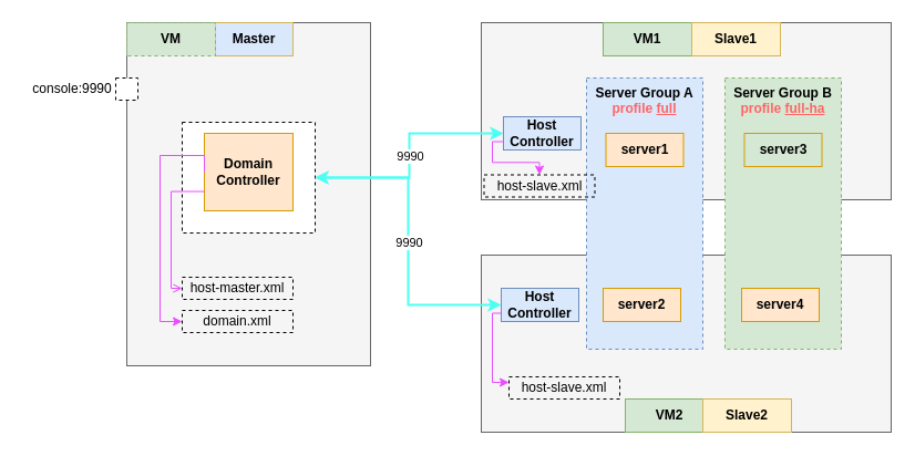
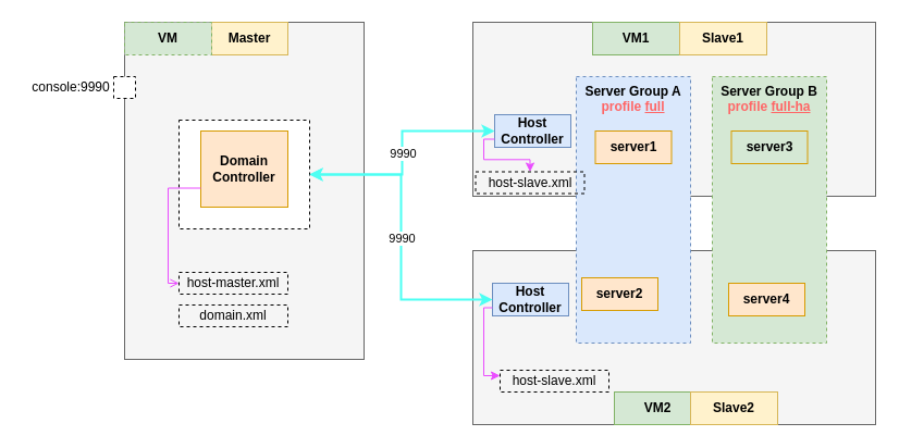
  <mxCell id="0" />
  <mxCell id="1" parent="0" />
  <mxCell id="2" value="" style="rounded=0;whiteSpace=wrap;html=1;fillColor=#f5f5f5;fontColor=#333333;strokeColor=#666666;verticalAlign=bottom;" parent="1" vertex="1"><mxGeometry x="114" y="20" width="220" height="310" as="geometry" /></mxCell>
  <mxCell id="3" value="" style="rounded=0;whiteSpace=wrap;html=1;fillColor=#f5f5f5;fontColor=#333333;strokeColor=#666666;" parent="1" vertex="1"><mxGeometry x="434" y="230" width="370" height="160" as="geometry" /></mxCell>
- <mxCell id="4" value="Master" style="rounded=0;whiteSpace=wrap;html=1;fillColor=#dae8fc;strokeColor=#d6b656;fontStyle=1;" parent="1" vertex="1"><mxGeometry x="194" y="20" width="70" height="30" as="geometry" /></mxCell>
+ <mxCell id="4" value="Master" style="rounded=0;whiteSpace=wrap;html=1;fillColor=#fff2cc;strokeColor=#d6b656;fontStyle=1" parent="1" vertex="1"><mxGeometry x="194" y="20" width="70" height="30" as="geometry" /></mxCell>
  <mxCell id="5" value="" style="rounded=0;whiteSpace=wrap;html=1;fillColor=#f5f5f5;fontColor=#333333;strokeColor=#666666;" parent="1" vertex="1"><mxGeometry x="434" y="20" width="370" height="160" as="geometry" /></mxCell>
  <mxCell id="6" value="VM1" style="rounded=0;whiteSpace=wrap;html=1;fillColor=#d5e8d4;strokeColor=#82b366;fontStyle=1" parent="1" vertex="1"><mxGeometry x="544" y="20" width="80" height="30" as="geometry" /></mxCell>
  <mxCell id="7" value="Slave1" style="rounded=0;whiteSpace=wrap;html=1;fillColor=#fff2cc;strokeColor=#d6b656;fontStyle=1" parent="1" vertex="1"><mxGeometry x="624" y="20" width="80" height="30" as="geometry" /></mxCell>
  <mxCell id="8" value="Host Controller" style="rounded=0;whiteSpace=wrap;html=1;fontStyle=1;fillColor=#dae8fc;strokeColor=#6c8ebf;" parent="1" vertex="1"><mxGeometry x="454" y="105" width="70" height="30" as="geometry" /></mxCell>
  <mxCell id="9" value="Server Group A&lt;br&gt;&lt;font color=&quot;#ff6666&quot;&gt;profile &lt;u&gt;full&lt;/u&gt;&lt;/font&gt;" style="rounded=0;whiteSpace=wrap;html=1;dashed=1;horizontal=1;verticalAlign=top;fontStyle=1;fillColor=#dae8fc;strokeColor=#6c8ebf;" parent="1" vertex="1"><mxGeometry x="529" y="70" width="105" height="245" as="geometry" /></mxCell>
  <mxCell id="10" value="server1" style="rounded=0;whiteSpace=wrap;html=1;fontStyle=1;fillColor=#ffe6cc;strokeColor=#d79b00;" parent="1" vertex="1"><mxGeometry x="546.5" y="120" width="70" height="30" as="geometry" /></mxCell>
- <mxCell id="11" value="server2" style="rounded=0;whiteSpace=wrap;html=1;fontStyle=1;fillColor=#ffe6cc;strokeColor=#d79b00;" parent="1" vertex="1"><mxGeometry x="544" y="260" width="70" height="30" as="geometry" /></mxCell>
+ <mxCell id="11" value="server2" style="rounded=0;whiteSpace=wrap;html=1;fontStyle=1;fillColor=#ffe6cc;strokeColor=#d79b00;" parent="1" vertex="1"><mxGeometry x="534" y="255" width="70" height="30" as="geometry" /></mxCell>
  <mxCell id="12" value="Host Controller" style="rounded=0;whiteSpace=wrap;html=1;fontStyle=1;fillColor=#dae8fc;strokeColor=#6c8ebf;" parent="1" vertex="1"><mxGeometry x="452" y="260" width="70" height="30" as="geometry" /></mxCell>
  <mxCell id="13" value="VM2" style="rounded=0;whiteSpace=wrap;html=1;fillColor=#d5e8d4;strokeColor=#82b366;fontStyle=1" parent="1" vertex="1"><mxGeometry x="564" y="360" width="80" height="30" as="geometry" /></mxCell>
  <mxCell id="14" value="Slave2" style="rounded=0;whiteSpace=wrap;html=1;fillColor=#fff2cc;strokeColor=#d6b656;fontStyle=1" parent="1" vertex="1"><mxGeometry x="634" y="360" width="80" height="30" as="geometry" /></mxCell>
  <mxCell id="15" value="Server Group B&lt;br&gt;&lt;font color=&quot;#ff6666&quot;&gt;profile &lt;u&gt;full-ha&lt;/u&gt;&lt;/font&gt;" style="rounded=0;whiteSpace=wrap;html=1;dashed=1;horizontal=1;verticalAlign=top;fontStyle=1;fillColor=#d5e8d4;strokeColor=#82b366;" parent="1" vertex="1"><mxGeometry x="654" y="70" width="105" height="245" as="geometry" /></mxCell>
  <mxCell id="16" value="server3" style="rounded=0;whiteSpace=wrap;html=1;fontStyle=1;fillColor=#d5e8d4;strokeColor=#d79b00;" parent="1" vertex="1"><mxGeometry x="671.5" y="120" width="70" height="30" as="geometry" /></mxCell>
  <mxCell id="17" value="server4" style="rounded=0;whiteSpace=wrap;html=1;fontStyle=1;fillColor=#ffe6cc;strokeColor=#d79b00;" parent="1" vertex="1"><mxGeometry x="669" y="260" width="70" height="30" as="geometry" /></mxCell>
  <mxCell id="18" value="VM" style="rounded=0;whiteSpace=wrap;html=1;fillColor=#d5e8d4;strokeColor=#82b366;fontStyle=1;dashed=1;" parent="1" vertex="1"><mxGeometry x="114" y="20" width="80" height="30" as="geometry" /></mxCell>
  <mxCell id="19" value="" style="rounded=0;whiteSpace=wrap;html=1;dashed=1;" parent="1" vertex="1"><mxGeometry x="164" y="110" width="120" height="100" as="geometry" /></mxCell>
  <mxCell id="20" value="Domain Controller" style="rounded=0;whiteSpace=wrap;html=1;fontStyle=1;fillColor=#ffe6cc;strokeColor=#d79b00;" parent="1" vertex="1"><mxGeometry x="184" y="120" width="80" height="70" as="geometry" /></mxCell>
  <mxCell id="21" value="" style="whiteSpace=wrap;html=1;aspect=fixed;rounded=0;dashed=1;" parent="1" vertex="1"><mxGeometry x="104" y="70" width="20" height="20" as="geometry" /></mxCell>
  <mxCell id="22" value="console:9990" style="text;strokeColor=none;align=center;fillColor=none;html=1;verticalAlign=middle;whiteSpace=wrap;rounded=0;" parent="1" vertex="1"><mxGeometry x="20" y="65" width="90" height="30" as="geometry" /></mxCell>
  <mxCell id="23" value="" style="endArrow=classic;html=1;rounded=0;strokeColor=#4DFFF3;exitX=1;exitY=0.5;exitDx=0;exitDy=0;entryX=0;entryY=0.5;entryDx=0;entryDy=0;edgeStyle=orthogonalEdgeStyle;startArrow=classic;startFill=1;strokeWidth=2;" parent="1" source="19" target="8" edge="1"><mxGeometry relative="1" as="geometry"><mxPoint x="354" y="150" as="sourcePoint" /><mxPoint x="454" y="150" as="targetPoint" /></mxGeometry></mxCell>
  <mxCell id="24" value="9990" style="edgeLabel;resizable=0;html=1;align=center;verticalAlign=middle;rounded=0;dashed=1;" parent="23" connectable="0" vertex="1"><mxGeometry relative="1" as="geometry" /></mxCell>
  <mxCell id="25" value="" style="endArrow=classic;html=1;rounded=0;strokeColor=#4DFFF3;exitX=1;exitY=0.5;exitDx=0;exitDy=0;entryX=0;entryY=0.5;entryDx=0;entryDy=0;edgeStyle=orthogonalEdgeStyle;endFill=1;startArrow=classic;startFill=1;strokeWidth=2;" parent="1" source="19" target="12" edge="1"><mxGeometry relative="1" as="geometry"><mxPoint x="294" y="170" as="sourcePoint" /><mxPoint x="454" y="130" as="targetPoint" /></mxGeometry></mxCell>
  <mxCell id="26" value="9990" style="edgeLabel;resizable=0;html=1;align=center;verticalAlign=middle;rounded=0;dashed=1;" parent="25" connectable="0" vertex="1"><mxGeometry relative="1" as="geometry" /></mxCell>
  <mxCell id="27" value="domain.xml" style="text;align=center;html=1;verticalAlign=middle;whiteSpace=wrap;rounded=0;strokeWidth=1;strokeColor=default;dashed=1;" parent="1" vertex="1"><mxGeometry x="164" y="280" width="100" height="20" as="geometry" /></mxCell>
  <mxCell id="28" value="host-master.xml" style="text;align=center;html=1;verticalAlign=middle;whiteSpace=wrap;rounded=0;strokeWidth=1;strokeColor=default;dashed=1;" parent="1" vertex="1"><mxGeometry x="164" y="250" width="100" height="20" as="geometry" /></mxCell>
- <mxCell id="29" value="" style="endArrow=classic;html=1;rounded=0;strokeColor=#ea4dff;exitX=0;exitY=0.5;exitDx=0;exitDy=0;entryX=0;entryY=0.5;entryDx=0;entryDy=0;edgeStyle=orthogonalEdgeStyle;" parent="1" source="20" target="27" edge="1"><mxGeometry width="50" height="50" relative="1" as="geometry"><mxPoint x="364" y="240" as="sourcePoint" /><mxPoint x="414" y="190" as="targetPoint" /><Array as="points"><mxPoint x="144" y="140" /><mxPoint x="144" y="290" /></Array></mxGeometry></mxCell>
  <mxCell id="30" value="" style="endArrow=open;html=1;rounded=0;strokeColor=#ea4dff;exitX=0;exitY=0.75;exitDx=0;exitDy=0;entryX=0;entryY=0.5;entryDx=0;entryDy=0;edgeStyle=orthogonalEdgeStyle;" parent="1" source="20" target="28" edge="1"><mxGeometry width="50" height="50" relative="1" as="geometry"><mxPoint x="184" y="187.5" as="sourcePoint" /><mxPoint x="174" y="300" as="targetPoint" /></mxGeometry></mxCell>
  <mxCell id="31" value="host-slave.xml" style="text;align=center;html=1;verticalAlign=middle;whiteSpace=wrap;rounded=0;strokeWidth=1;strokeColor=default;dashed=1;" parent="1" vertex="1"><mxGeometry x="459" y="340" width="100" height="20" as="geometry" /></mxCell>
  <mxCell id="32" value="" style="endArrow=classic;html=1;rounded=0;strokeColor=#ea4dff;exitX=0;exitY=0.75;exitDx=0;exitDy=0;entryX=0;entryY=0.25;entryDx=0;entryDy=0;edgeStyle=orthogonalEdgeStyle;" parent="1" source="12" target="31" edge="1"><mxGeometry width="50" height="50" relative="1" as="geometry"><mxPoint x="194" y="197.5" as="sourcePoint" /><mxPoint x="174" y="270" as="targetPoint" /><Array as="points"><mxPoint x="444" y="283" /><mxPoint x="444" y="345" /></Array></mxGeometry></mxCell>
  <mxCell id="33" value="host-slave.xml" style="text;align=center;html=1;verticalAlign=middle;whiteSpace=wrap;rounded=0;strokeWidth=1;strokeColor=default;dashed=1;" parent="1" vertex="1"><mxGeometry x="436.5" y="157.5" width="100" height="20" as="geometry" /></mxCell>
  <mxCell id="34" value="" style="endArrow=classic;html=1;rounded=0;strokeColor=#ea4dff;entryX=0.5;entryY=0;entryDx=0;entryDy=0;exitX=0;exitY=0.75;exitDx=0;exitDy=0;edgeStyle=orthogonalEdgeStyle;" parent="1" source="8" target="33" edge="1"><mxGeometry width="50" height="50" relative="1" as="geometry"><mxPoint x="484" y="140" as="sourcePoint" /><mxPoint x="151.5" y="87.5" as="targetPoint" /></mxGeometry></mxCell>
